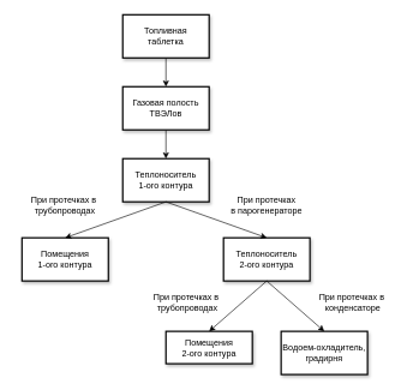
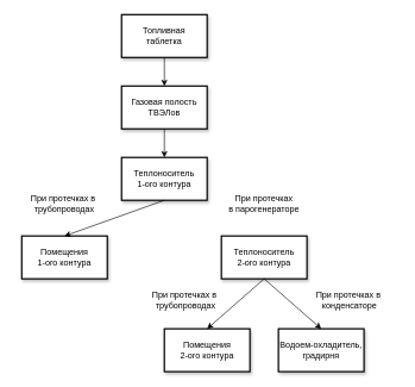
  <mxCell id="0" />
  <mxCell id="1" parent="0" />
  <mxCell id="2" value="" style="edgeStyle=orthogonalEdgeStyle;rounded=0;orthogonalLoop=1;jettySize=auto;html=1;" parent="1" source="3" target="5" edge="1"><mxGeometry relative="1" as="geometry" /></mxCell>
  <mxCell id="3" value="Топливная &lt;br&gt;таблетка" style="rounded=0;whiteSpace=wrap;html=1;glass=0;strokeWidth=2;shadow=1;" parent="1" vertex="1"><mxGeometry x="170" y="20" width="120" height="60" as="geometry" /></mxCell>
  <mxCell id="4" value="" style="edgeStyle=orthogonalEdgeStyle;rounded=0;orthogonalLoop=1;jettySize=auto;html=1;" parent="1" source="5" target="6" edge="1"><mxGeometry relative="1" as="geometry" /></mxCell>
  <mxCell id="5" value="Газовая полость&lt;br&gt;ТВЭЛов" style="rounded=0;whiteSpace=wrap;html=1;strokeWidth=2;shadow=1;" parent="1" vertex="1"><mxGeometry x="170" y="120" width="120" height="60" as="geometry" /></mxCell>
  <mxCell id="6" value="Теплоноситель &lt;br&gt;1-ого контура" style="rounded=0;whiteSpace=wrap;html=1;strokeWidth=2;shadow=1;" parent="1" vertex="1"><mxGeometry x="170" y="220" width="120" height="60" as="geometry" /></mxCell>
  <mxCell id="7" value="Помещения &lt;br&gt;1-ого контура" style="rounded=0;whiteSpace=wrap;html=1;strokeWidth=2;shadow=1;" parent="1" vertex="1"><mxGeometry x="30" y="330" width="120" height="60" as="geometry" /></mxCell>
  <mxCell id="8" value="Теплоноситель&lt;br&gt;2-ого контура" style="rounded=0;whiteSpace=wrap;html=1;strokeWidth=2;shadow=1;" parent="1" vertex="1"><mxGeometry x="310" y="330" width="120" height="60" as="geometry" /></mxCell>
  <mxCell id="9" value="Водоем-охладитель, градирня" style="rounded=0;whiteSpace=wrap;html=1;strokeWidth=2;shadow=1;" parent="1" vertex="1"><mxGeometry x="390" y="460" width="120" height="60" as="geometry" /></mxCell>
- <mxCell id="10" value="Помещения &lt;br&gt;2-ого контура" style="rounded=0;whiteSpace=wrap;html=1;strokeWidth=2;shadow=1;" parent="1" vertex="1"><mxGeometry x="230" y="460" width="120" height="45" as="geometry" /></mxCell>
+ <mxCell id="10" value="Помещения &lt;br&gt;2-ого контура" style="rounded=0;whiteSpace=wrap;html=1;strokeWidth=2;shadow=1;" parent="1" vertex="1"><mxGeometry x="230" y="460" width="120" height="60" as="geometry" /></mxCell>
  <mxCell id="11" value="" style="endArrow=classic;html=1;entryX=0.5;entryY=0;entryDx=0;entryDy=0;exitX=0.5;exitY=1;exitDx=0;exitDy=0;" parent="1" source="6" target="7" edge="1"><mxGeometry width="50" height="50" relative="1" as="geometry"><mxPoint x="180" y="350" as="sourcePoint" /><mxPoint x="230" y="300" as="targetPoint" /></mxGeometry></mxCell>
- <mxCell id="12" value="" style="endArrow=classic;html=1;entryX=0.5;entryY=0;entryDx=0;entryDy=0;exitX=0.5;exitY=1;exitDx=0;exitDy=0;" parent="1" source="6" target="8" edge="1"><mxGeometry width="50" height="50" relative="1" as="geometry"><mxPoint x="250" y="300" as="sourcePoint" /><mxPoint x="300" y="370" as="targetPoint" /></mxGeometry></mxCell>
  <mxCell id="13" value="&lt;span style=&quot;text-align: left ; white-space: nowrap&quot;&gt;При&amp;nbsp;&lt;/span&gt;&lt;span style=&quot;text-align: left ; white-space: nowrap&quot;&gt;протечках&lt;/span&gt;&lt;br style=&quot;text-align: left ; white-space: nowrap&quot;&gt;&lt;span style=&quot;text-align: left ; white-space: nowrap&quot;&gt;в парогенераторе&lt;/span&gt;" style="text;html=1;strokeColor=none;fillColor=none;align=center;verticalAlign=middle;whiteSpace=wrap;rounded=0;" parent="1" vertex="1"><mxGeometry x="310" y="260" width="120" height="50" as="geometry" /></mxCell>
  <mxCell id="14" value="&lt;span style=&quot;text-align: left ; white-space: nowrap&quot;&gt;При&amp;nbsp;&lt;/span&gt;&lt;span style=&quot;text-align: left ; white-space: nowrap&quot;&gt;протечках в&amp;nbsp;&lt;/span&gt;&lt;br style=&quot;text-align: left ; white-space: nowrap&quot;&gt;&lt;span style=&quot;text-align: left ; white-space: nowrap&quot;&gt;трубопроводах&lt;/span&gt;" style="text;html=1;strokeColor=none;fillColor=none;align=center;verticalAlign=middle;whiteSpace=wrap;rounded=0;" parent="1" vertex="1"><mxGeometry x="20" y="265" width="140" height="40" as="geometry" /></mxCell>
  <mxCell id="15" value="&lt;span style=&quot;text-align: left ; white-space: nowrap&quot;&gt;При&amp;nbsp;&lt;/span&gt;&lt;span style=&quot;text-align: left ; white-space: nowrap&quot;&gt;протечках в&amp;nbsp;&lt;/span&gt;&lt;br style=&quot;text-align: left ; white-space: nowrap&quot;&gt;&lt;span style=&quot;text-align: left ; white-space: nowrap&quot;&gt;трубопроводах&lt;/span&gt;" style="text;html=1;strokeColor=none;fillColor=none;align=center;verticalAlign=middle;whiteSpace=wrap;rounded=0;" parent="1" vertex="1"><mxGeometry x="190" y="400" width="140" height="40" as="geometry" /></mxCell>
  <mxCell id="16" value="&lt;span style=&quot;white-space: nowrap&quot;&gt;При&amp;nbsp;&lt;/span&gt;&lt;span style=&quot;white-space: nowrap&quot;&gt;протечках в&amp;nbsp;&lt;/span&gt;&lt;br style=&quot;white-space: nowrap&quot;&gt;&lt;div&gt;&lt;span style=&quot;white-space: nowrap&quot;&gt;конденсаторе&lt;/span&gt;&lt;/div&gt;" style="text;html=1;strokeColor=none;fillColor=none;align=center;verticalAlign=middle;whiteSpace=wrap;rounded=0;" parent="1" vertex="1"><mxGeometry x="420" y="400" width="140" height="40" as="geometry" /></mxCell>
  <mxCell id="17" value="" style="endArrow=classic;html=1;entryX=0.5;entryY=0;entryDx=0;entryDy=0;exitX=0.5;exitY=1;exitDx=0;exitDy=0;" edge="1" parent="1" target="10"><mxGeometry width="50" height="50" relative="1" as="geometry"><mxPoint x="370" y="390" as="sourcePoint" /><mxPoint x="230" y="440" as="targetPoint" /></mxGeometry></mxCell>
  <mxCell id="18" value="" style="endArrow=classic;html=1;entryX=0.5;entryY=0;entryDx=0;entryDy=0;" edge="1" parent="1" target="9"><mxGeometry width="50" height="50" relative="1" as="geometry"><mxPoint x="370" y="390" as="sourcePoint" /><mxPoint x="510" y="445" as="targetPoint" /></mxGeometry></mxCell>
